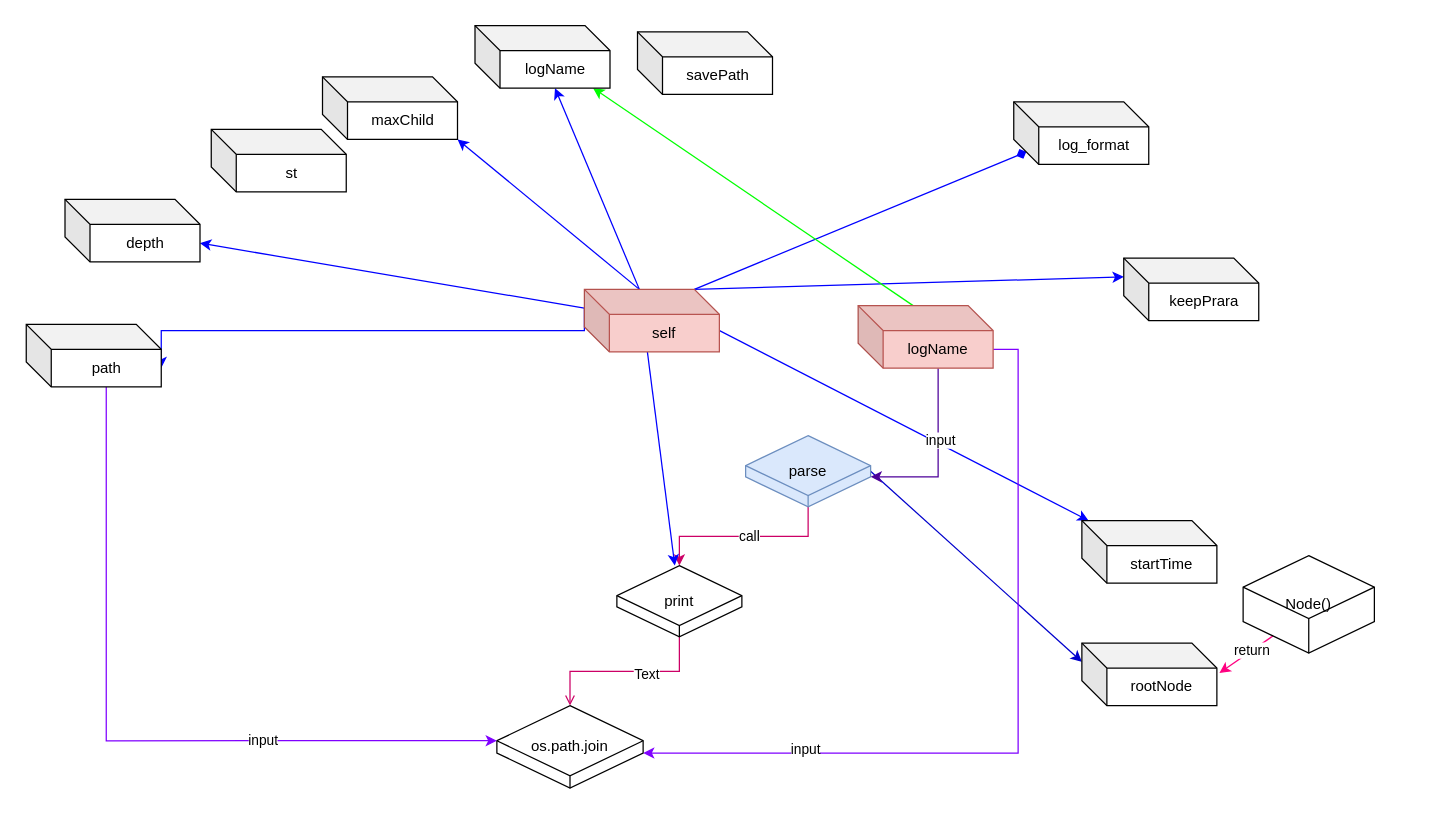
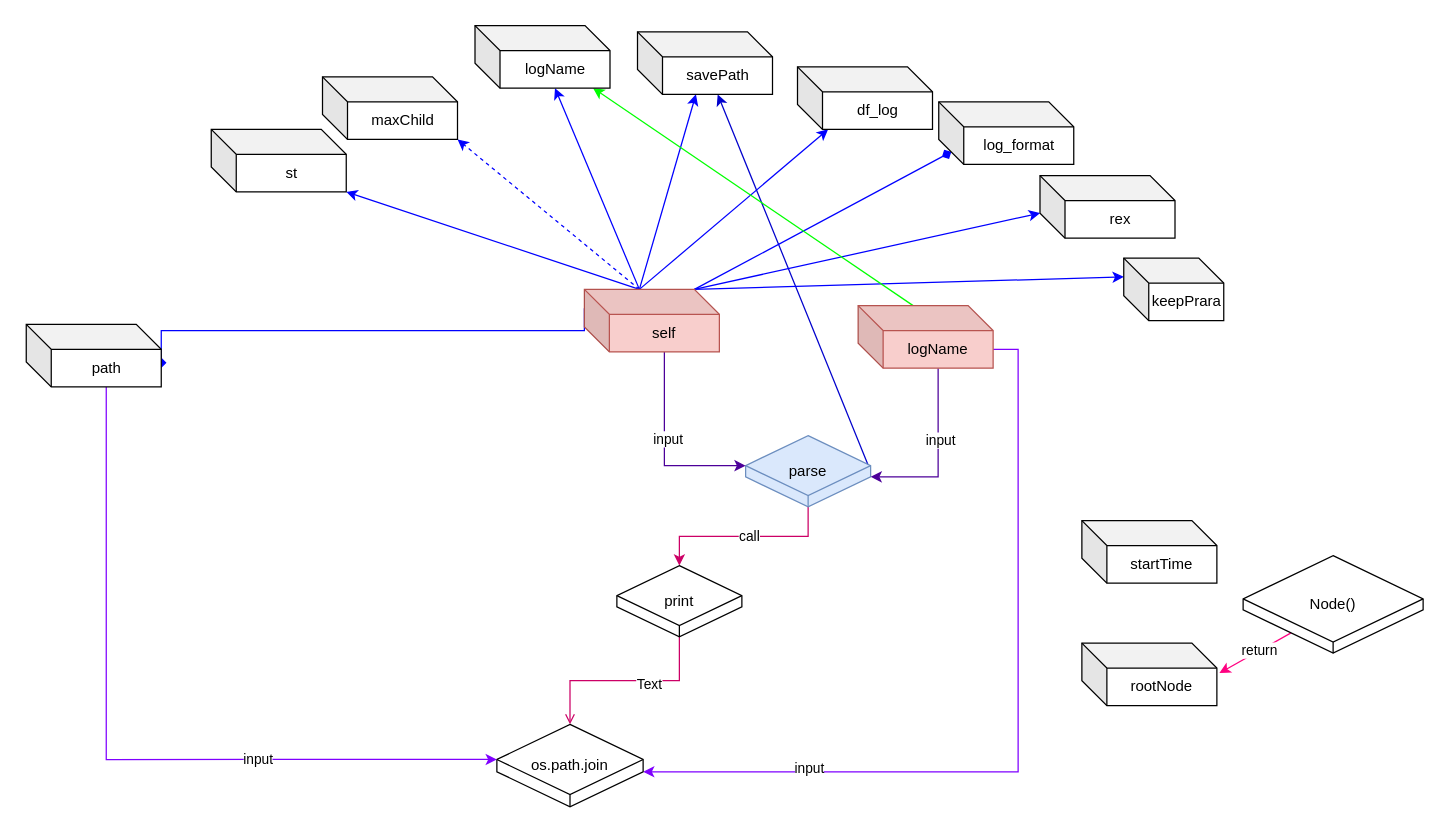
  <mxCell id="0" />
  <mxCell id="1" parent="0" />
  <mxCell id="2" style="edgeStyle=orthogonalEdgeStyle;rounded=0;orthogonalLoop=1;jettySize=auto;html=1;exitX=0.5;exitY=1;exitDx=0;exitDy=0;exitPerimeter=0;entryX=0.5;entryY=0;entryDx=0;entryDy=0;entryPerimeter=0;strokeColor=#CC0066;" edge="1" parent="1" source="5" target="27"><mxGeometry relative="1" as="geometry" /></mxCell>
  <mxCell id="3" value="call" style="edgeLabel;html=1;align=center;verticalAlign=middle;resizable=0;points=[];" vertex="1" connectable="0" parent="2"><mxGeometry x="-0.047" relative="1" as="geometry"><mxPoint as="offset" /></mxGeometry></mxCell>
- <mxCell id="4" style="edgeStyle=none;rounded=0;orthogonalLoop=1;jettySize=auto;html=1;exitX=1;exitY=0.5;exitDx=0;exitDy=0;exitPerimeter=0;strokeColor=#0000CC;entryX=0;entryY=0;entryDx=0;entryDy=15;entryPerimeter=0;" edge="1" parent="1" source="5" target="42"><mxGeometry relative="1" as="geometry" /></mxCell>
+ <mxCell id="4" style="edgeStyle=none;rounded=0;orthogonalLoop=1;jettySize=auto;html=1;exitX=1;exitY=0.5;exitDx=0;exitDy=0;exitPerimeter=0;strokeColor=#0000CC;" edge="1" parent="1" source="5" target="36"><mxGeometry relative="1" as="geometry" /></mxCell>
  <mxCell id="5" value="parse" style="whiteSpace=wrap;html=1;shape=mxgraph.basic.isocube;isoAngle=15;fillColor=#dae8fc;strokeColor=#6c8ebf;" vertex="1" parent="1"><mxGeometry x="596" y="348" width="100" height="57" as="geometry" /></mxCell>
- <mxCell id="8" style="edgeStyle=orthogonalEdgeStyle;rounded=0;orthogonalLoop=1;jettySize=auto;html=1;exitX=0;exitY=0;exitDx=0;exitDy=15;exitPerimeter=0;entryX=0;entryY=0;entryDx=108;entryDy=35;entryPerimeter=0;strokeColor=#0000FF;" edge="1" parent="1" source="18" target="31"><mxGeometry relative="1" as="geometry"><Array as="points"><mxPoint x="467" y="264" /></Array></mxGeometry></mxCell>
- <mxCell id="9" style="rounded=0;orthogonalLoop=1;jettySize=auto;html=1;exitX=0;exitY=0;exitDx=0;exitDy=15;exitPerimeter=0;entryX=0;entryY=0;entryDx=108;entryDy=35;entryPerimeter=0;strokeColor=#0000FF;" edge="1" parent="1" source="18" target="32"><mxGeometry relative="1" as="geometry" /></mxCell>
- <mxCell id="10" style="edgeStyle=none;rounded=0;orthogonalLoop=1;jettySize=auto;html=1;exitX=0;exitY=0;exitDx=44;exitDy=0;exitPerimeter=0;strokeColor=#0000FF;" edge="1" parent="1" source="18" target="27"><mxGeometry relative="1" as="geometry" /></mxCell>
- <mxCell id="11" style="edgeStyle=none;rounded=0;orthogonalLoop=1;jettySize=auto;html=1;exitX=0;exitY=0;exitDx=44;exitDy=0;exitPerimeter=0;entryX=1;entryY=1;entryDx=0;entryDy=0;entryPerimeter=0;strokeColor=#0000FF;" edge="1" parent="1" source="18" target="34"><mxGeometry relative="1" as="geometry" /></mxCell>
+ <mxCell id="6" style="edgeStyle=orthogonalEdgeStyle;rounded=0;orthogonalLoop=1;jettySize=auto;html=1;exitX=0;exitY=0;exitDx=64;exitDy=50;exitPerimeter=0;entryX=0;entryY=0;entryDx=0;entryDy=24.008;entryPerimeter=0;strokeColor=#4C0099;" edge="1" parent="1" source="18" target="5"><mxGeometry relative="1" as="geometry" /></mxCell>
+ <mxCell id="7" value="input" style="edgeLabel;html=1;align=center;verticalAlign=middle;resizable=0;points=[];" vertex="1" connectable="0" parent="6"><mxGeometry x="-0.115" y="2" relative="1" as="geometry"><mxPoint as="offset" /></mxGeometry></mxCell>
+ <mxCell id="8" style="edgeStyle=orthogonalEdgeStyle;rounded=0;orthogonalLoop=1;jettySize=auto;html=1;exitX=0;exitY=0;exitDx=0;exitDy=15;exitPerimeter=0;entryX=0;entryY=0;entryDx=108;entryDy=35;entryPerimeter=0;strokeColor=#0000FF;endArrow=diamond;" edge="1" parent="1" source="18" target="31"><mxGeometry relative="1" as="geometry"><Array as="points"><mxPoint x="467" y="264" /></Array></mxGeometry></mxCell>
+ <mxCell id="10" style="edgeStyle=none;rounded=0;orthogonalLoop=1;jettySize=auto;html=1;exitX=0;exitY=0;exitDx=44;exitDy=0;exitPerimeter=0;entryX=1;entryY=1;entryDx=0;entryDy=0;entryPerimeter=0;strokeColor=#0000FF;" edge="1" parent="1" source="18" target="33"><mxGeometry relative="1" as="geometry" /></mxCell>
+ <mxCell id="11" style="edgeStyle=none;rounded=0;orthogonalLoop=1;jettySize=auto;html=1;exitX=0;exitY=0;exitDx=44;exitDy=0;exitPerimeter=0;entryX=1;entryY=1;entryDx=0;entryDy=0;entryPerimeter=0;strokeColor=#0000FF;dashed=1;" edge="1" parent="1" source="18" target="34"><mxGeometry relative="1" as="geometry" /></mxCell>
  <mxCell id="12" style="edgeStyle=none;rounded=0;orthogonalLoop=1;jettySize=auto;html=1;exitX=0;exitY=0;exitDx=44;exitDy=0;exitPerimeter=0;entryX=0;entryY=0;entryDx=64;entryDy=50;entryPerimeter=0;strokeColor=#0000FF;" edge="1" parent="1" source="18" target="35"><mxGeometry relative="1" as="geometry" /></mxCell>
- <mxCell id="13" style="edgeStyle=none;rounded=0;orthogonalLoop=1;jettySize=auto;html=1;exitX=0;exitY=0;exitDx=44;exitDy=0;exitPerimeter=0;strokeColor=#0000FF;" edge="1" parent="1" source="18" target="41"><mxGeometry relative="1" as="geometry" /></mxCell>
+ <mxCell id="13" style="edgeStyle=none;rounded=0;orthogonalLoop=1;jettySize=auto;html=1;exitX=0;exitY=0;exitDx=44;exitDy=0;exitPerimeter=0;strokeColor=#0000FF;" edge="1" parent="1" source="18" target="36"><mxGeometry relative="1" as="geometry" /></mxCell>
+ <mxCell id="14" style="edgeStyle=none;rounded=0;orthogonalLoop=1;jettySize=auto;html=1;exitX=0;exitY=0;exitDx=44;exitDy=0;exitPerimeter=0;strokeColor=#0000FF;" edge="1" parent="1" source="18" target="37"><mxGeometry relative="1" as="geometry" /></mxCell>
  <mxCell id="15" style="edgeStyle=none;rounded=0;orthogonalLoop=1;jettySize=auto;html=1;exitX=0;exitY=0;exitDx=88;exitDy=0;exitPerimeter=0;entryX=0;entryY=0;entryDx=10;entryDy=40;entryPerimeter=0;strokeColor=#0000FF;endArrow=diamond;" edge="1" parent="1" source="18" target="38"><mxGeometry relative="1" as="geometry" /></mxCell>
+ <mxCell id="16" style="edgeStyle=none;rounded=0;orthogonalLoop=1;jettySize=auto;html=1;exitX=0;exitY=0;exitDx=88;exitDy=0;exitPerimeter=0;entryX=0;entryY=0;entryDx=0;entryDy=30;entryPerimeter=0;strokeColor=#0000FF;" edge="1" parent="1" source="18" target="39"><mxGeometry relative="1" as="geometry" /></mxCell>
  <mxCell id="17" style="edgeStyle=none;rounded=0;orthogonalLoop=1;jettySize=auto;html=1;exitX=0;exitY=0;exitDx=88;exitDy=0;exitPerimeter=0;entryX=0;entryY=0;entryDx=0;entryDy=15;entryPerimeter=0;strokeColor=#0000FF;" edge="1" parent="1" source="18" target="40"><mxGeometry relative="1" as="geometry" /></mxCell>
  <mxCell id="18" value="&lt;font color=&quot;#000000&quot;&gt;&lt;span style=&quot;caret-color: rgb(0, 0, 0);&quot;&gt;self&lt;/span&gt;&lt;/font&gt;" style="shape=cube;whiteSpace=wrap;html=1;boundedLbl=1;backgroundOutline=1;darkOpacity=0.05;darkOpacity2=0.1;fillColor=#f8cecc;strokeColor=#b85450;" vertex="1" parent="1"><mxGeometry x="467" y="231" width="108" height="50" as="geometry" /></mxCell>
  <mxCell id="19" style="edgeStyle=orthogonalEdgeStyle;rounded=0;orthogonalLoop=1;jettySize=auto;html=1;exitX=0;exitY=0;exitDx=64;exitDy=50;exitPerimeter=0;entryX=0;entryY=0;entryDx=100;entryDy=32.992;entryPerimeter=0;strokeColor=#4C0099;" edge="1" parent="1" source="24" target="5"><mxGeometry relative="1" as="geometry" /></mxCell>
  <mxCell id="20" value="input" style="edgeLabel;html=1;align=center;verticalAlign=middle;resizable=0;points=[];" vertex="1" connectable="0" parent="19"><mxGeometry x="-0.507" y="1" relative="1" as="geometry"><mxPoint y="22" as="offset" /></mxGeometry></mxCell>
  <mxCell id="21" style="edgeStyle=orthogonalEdgeStyle;rounded=0;orthogonalLoop=1;jettySize=auto;html=1;exitX=0;exitY=0;exitDx=108;exitDy=35;exitPerimeter=0;entryX=0;entryY=0;entryDx=117;entryDy=37.911;entryPerimeter=0;strokeColor=#7F00FF;" edge="1" parent="1" source="24" target="28"><mxGeometry relative="1" as="geometry" /></mxCell>
  <mxCell id="22" value="input" style="edgeLabel;html=1;align=center;verticalAlign=middle;resizable=0;points=[];" vertex="1" connectable="0" parent="21"><mxGeometry x="0.596" y="-3" relative="1" as="geometry"><mxPoint as="offset" /></mxGeometry></mxCell>
  <mxCell id="23" style="edgeStyle=none;rounded=0;orthogonalLoop=1;jettySize=auto;html=1;exitX=0;exitY=0;exitDx=44;exitDy=0;exitPerimeter=0;entryX=0.875;entryY=1;entryDx=0;entryDy=0;entryPerimeter=0;strokeColor=#00FF00;" edge="1" parent="1" source="24" target="35"><mxGeometry relative="1" as="geometry" /></mxCell>
  <mxCell id="24" value="&lt;font color=&quot;#000000&quot;&gt;&lt;span style=&quot;caret-color: rgb(0, 0, 0);&quot;&gt;logName&lt;/span&gt;&lt;/font&gt;" style="shape=cube;whiteSpace=wrap;html=1;boundedLbl=1;backgroundOutline=1;darkOpacity=0.05;darkOpacity2=0.1;fillColor=#f8cecc;strokeColor=#b85450;" vertex="1" parent="1"><mxGeometry x="686" y="244" width="108" height="50" as="geometry" /></mxCell>
  <mxCell id="25" style="edgeStyle=orthogonalEdgeStyle;rounded=0;orthogonalLoop=1;jettySize=auto;html=1;exitX=0.5;exitY=1;exitDx=0;exitDy=0;exitPerimeter=0;entryX=0.5;entryY=0;entryDx=0;entryDy=0;entryPerimeter=0;strokeColor=#CC0066;endArrow=open;" edge="1" parent="1" source="27" target="28"><mxGeometry relative="1" as="geometry" /></mxCell>
  <mxCell id="26" value="Text" style="edgeLabel;html=1;align=center;verticalAlign=middle;resizable=0;points=[];" vertex="1" connectable="0" parent="25"><mxGeometry x="-0.231" y="2" relative="1" as="geometry"><mxPoint x="1" as="offset" /></mxGeometry></mxCell>
  <mxCell id="27" value="print" style="whiteSpace=wrap;html=1;shape=mxgraph.basic.isocube;isoAngle=15;fontColor=#000000;" vertex="1" parent="1"><mxGeometry x="493" y="452" width="100" height="57" as="geometry" /></mxCell>
- <mxCell id="28" value="os.path.join" style="whiteSpace=wrap;html=1;shape=mxgraph.basic.isocube;isoAngle=15;fontColor=#000000;" vertex="1" parent="1"><mxGeometry x="397" y="564" width="117" height="66" as="geometry" /></mxCell>
+ <mxCell id="28" value="os.path.join" style="whiteSpace=wrap;html=1;shape=mxgraph.basic.isocube;isoAngle=15;fontColor=#000000;" vertex="1" parent="1"><mxGeometry x="397" y="579" width="117" height="66" as="geometry" /></mxCell>
  <mxCell id="29" style="edgeStyle=orthogonalEdgeStyle;rounded=0;orthogonalLoop=1;jettySize=auto;html=1;exitX=0;exitY=0;exitDx=64;exitDy=50;exitPerimeter=0;entryX=0;entryY=0;entryDx=0;entryDy=28.089;entryPerimeter=0;strokeColor=#7F00FF;" edge="1" parent="1" source="31" target="28"><mxGeometry relative="1" as="geometry" /></mxCell>
  <mxCell id="30" value="input" style="edgeLabel;html=1;align=center;verticalAlign=middle;resizable=0;points=[];" vertex="1" connectable="0" parent="29"><mxGeometry x="0.371" y="1" relative="1" as="geometry"><mxPoint as="offset" /></mxGeometry></mxCell>
  <mxCell id="31" value="&lt;font color=&quot;#000000&quot;&gt;&lt;span style=&quot;caret-color: rgb(0, 0, 0);&quot;&gt;path&lt;/span&gt;&lt;/font&gt;" style="shape=cube;whiteSpace=wrap;html=1;boundedLbl=1;backgroundOutline=1;darkOpacity=0.05;darkOpacity2=0.1;fontColor=#67AB9F;" vertex="1" parent="1"><mxGeometry x="20.5" y="259" width="108" height="50" as="geometry" /></mxCell>
- <mxCell id="32" value="&lt;font color=&quot;#000000&quot;&gt;depth&lt;/font&gt;" style="shape=cube;whiteSpace=wrap;html=1;boundedLbl=1;backgroundOutline=1;darkOpacity=0.05;darkOpacity2=0.1;fontColor=#67AB9F;" vertex="1" parent="1"><mxGeometry x="51.5" y="159" width="108" height="50" as="geometry" /></mxCell>
  <mxCell id="33" value="&lt;font color=&quot;#000000&quot;&gt;st&lt;/font&gt;" style="shape=cube;whiteSpace=wrap;html=1;boundedLbl=1;backgroundOutline=1;darkOpacity=0.05;darkOpacity2=0.1;fontColor=#67AB9F;" vertex="1" parent="1"><mxGeometry x="168.5" y="103" width="108" height="50" as="geometry" /></mxCell>
  <mxCell id="34" value="&lt;font color=&quot;#000000&quot;&gt;&lt;span style=&quot;caret-color: rgb(0, 0, 0);&quot;&gt;maxChild&lt;/span&gt;&lt;/font&gt;" style="shape=cube;whiteSpace=wrap;html=1;boundedLbl=1;backgroundOutline=1;darkOpacity=0.05;darkOpacity2=0.1;fontColor=#67AB9F;" vertex="1" parent="1"><mxGeometry x="257.5" y="61" width="108" height="50" as="geometry" /></mxCell>
  <mxCell id="35" value="&lt;font color=&quot;#000000&quot;&gt;&lt;span style=&quot;caret-color: rgb(0, 0, 0);&quot;&gt;logName&lt;/span&gt;&lt;/font&gt;" style="shape=cube;whiteSpace=wrap;html=1;boundedLbl=1;backgroundOutline=1;darkOpacity=0.05;darkOpacity2=0.1;fontColor=#67AB9F;" vertex="1" parent="1"><mxGeometry x="379.5" y="20" width="108" height="50" as="geometry" /></mxCell>
  <mxCell id="36" value="&lt;font color=&quot;#000000&quot;&gt;&lt;span style=&quot;caret-color: rgb(0, 0, 0);&quot;&gt;savePath&lt;/span&gt;&lt;/font&gt;" style="shape=cube;whiteSpace=wrap;html=1;boundedLbl=1;backgroundOutline=1;darkOpacity=0.05;darkOpacity2=0.1;fontColor=#67AB9F;" vertex="1" parent="1"><mxGeometry x="509.5" y="25" width="108" height="50" as="geometry" /></mxCell>
- <mxCell id="38" value="&lt;font color=&quot;#000000&quot;&gt;&lt;span style=&quot;caret-color: rgb(0, 0, 0);&quot;&gt;log_format&lt;/span&gt;&lt;/font&gt;" style="shape=cube;whiteSpace=wrap;html=1;boundedLbl=1;backgroundOutline=1;darkOpacity=0.05;darkOpacity2=0.1;fontColor=#67AB9F;" vertex="1" parent="1"><mxGeometry x="810.5" y="81" width="108" height="50" as="geometry" /></mxCell>
- <mxCell id="40" value="&lt;font color=&quot;#000000&quot;&gt;&lt;span style=&quot;caret-color: rgb(0, 0, 0);&quot;&gt;keepPrara&lt;/span&gt;&lt;/font&gt;" style="shape=cube;whiteSpace=wrap;html=1;boundedLbl=1;backgroundOutline=1;darkOpacity=0.05;darkOpacity2=0.1;fontColor=#67AB9F;" vertex="1" parent="1"><mxGeometry x="898.5" y="206" width="108" height="50" as="geometry" /></mxCell>
+ <mxCell id="37" value="&lt;font color=&quot;#000000&quot;&gt;&lt;span style=&quot;caret-color: rgb(0, 0, 0);&quot;&gt;df_log&lt;/span&gt;&lt;/font&gt;" style="shape=cube;whiteSpace=wrap;html=1;boundedLbl=1;backgroundOutline=1;darkOpacity=0.05;darkOpacity2=0.1;fontColor=#67AB9F;" vertex="1" parent="1"><mxGeometry x="637.5" y="53" width="108" height="50" as="geometry" /></mxCell>
+ <mxCell id="38" value="&lt;font color=&quot;#000000&quot;&gt;&lt;span style=&quot;caret-color: rgb(0, 0, 0);&quot;&gt;log_format&lt;/span&gt;&lt;/font&gt;" style="shape=cube;whiteSpace=wrap;html=1;boundedLbl=1;backgroundOutline=1;darkOpacity=0.05;darkOpacity2=0.1;fontColor=#67AB9F;" vertex="1" parent="1"><mxGeometry x="750.5" y="81" width="108" height="50" as="geometry" /></mxCell>
+ <mxCell id="39" value="&lt;font color=&quot;#000000&quot;&gt;&lt;span style=&quot;caret-color: rgb(0, 0, 0);&quot;&gt;rex&lt;/span&gt;&lt;/font&gt;" style="shape=cube;whiteSpace=wrap;html=1;boundedLbl=1;backgroundOutline=1;darkOpacity=0.05;darkOpacity2=0.1;fontColor=#67AB9F;" vertex="1" parent="1"><mxGeometry x="831.5" y="140" width="108" height="50" as="geometry" /></mxCell>
+ <mxCell id="40" value="&lt;font color=&quot;#000000&quot;&gt;&lt;span style=&quot;caret-color: rgb(0, 0, 0);&quot;&gt;keepPrara&lt;/span&gt;&lt;/font&gt;" style="shape=cube;whiteSpace=wrap;html=1;boundedLbl=1;backgroundOutline=1;darkOpacity=0.05;darkOpacity2=0.1;fontColor=#67AB9F;" vertex="1" parent="1"><mxGeometry x="898.5" y="206" width="80" height="50" as="geometry" /></mxCell>
  <mxCell id="41" value="&lt;font color=&quot;#000000&quot;&gt;&lt;span style=&quot;caret-color: rgb(0, 0, 0);&quot;&gt;startTime&lt;/span&gt;&lt;/font&gt;" style="shape=cube;whiteSpace=wrap;html=1;boundedLbl=1;backgroundOutline=1;darkOpacity=0.05;darkOpacity2=0.1;fontColor=#67AB9F;" vertex="1" parent="1"><mxGeometry x="865" y="416" width="108" height="50" as="geometry" /></mxCell>
  <mxCell id="42" value="&lt;font color=&quot;#000000&quot;&gt;&lt;span style=&quot;caret-color: rgb(0, 0, 0);&quot;&gt;rootNode&lt;/span&gt;&lt;/font&gt;" style="shape=cube;whiteSpace=wrap;html=1;boundedLbl=1;backgroundOutline=1;darkOpacity=0.05;darkOpacity2=0.1;fontColor=#67AB9F;" vertex="1" parent="1"><mxGeometry x="865" y="514" width="108" height="50" as="geometry" /></mxCell>
  <mxCell id="43" value="return" style="edgeStyle=none;rounded=0;orthogonalLoop=1;jettySize=auto;html=1;exitX=0;exitY=0;exitDx=108;exitDy=20;exitPerimeter=0;entryX=0.313;entryY=0.744;entryDx=0;entryDy=0;entryPerimeter=0;strokeColor=#FF0080;startArrow=classic;startFill=1;endArrow=none;endFill=0;" edge="1" parent="1" target="44"><mxGeometry relative="1" as="geometry"><mxPoint x="975" y="538" as="sourcePoint" /></mxGeometry></mxCell>
- <mxCell id="44" value="Node()" style="whiteSpace=wrap;html=1;shape=mxgraph.basic.isocube;isoAngle=15;fontColor=#000000;" vertex="1" parent="1"><mxGeometry x="994" y="444" width="105" height="78" as="geometry" /></mxCell>
+ <mxCell id="44" value="Node()" style="whiteSpace=wrap;html=1;shape=mxgraph.basic.isocube;isoAngle=15;fontColor=#000000;" vertex="1" parent="1"><mxGeometry x="994" y="444" width="144" height="78" as="geometry" /></mxCell>
